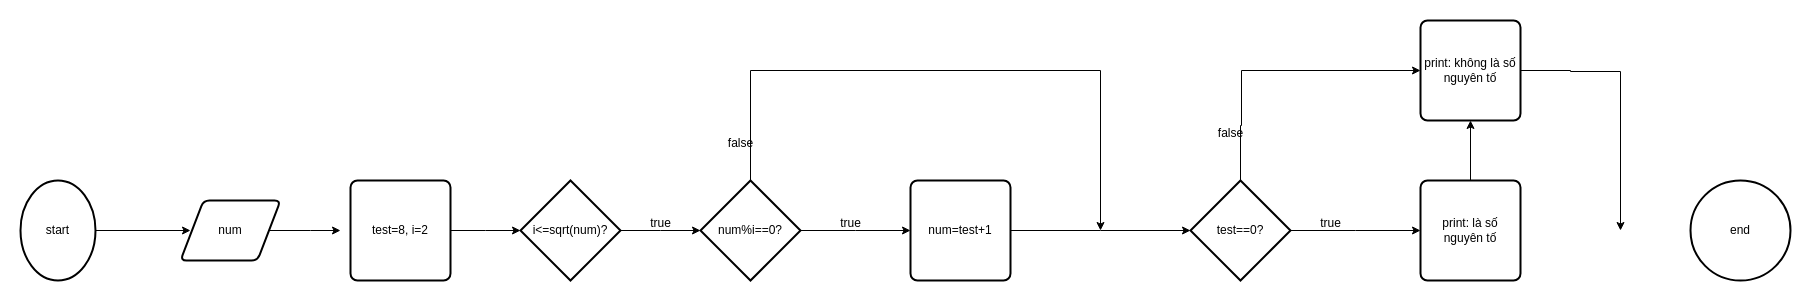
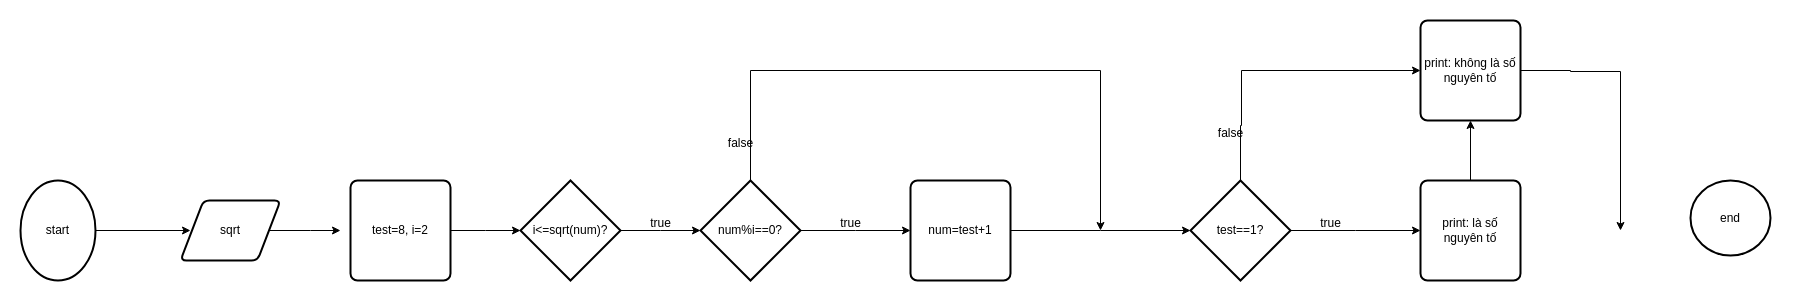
  <mxCell id="0" />
  <mxCell id="1" parent="0" />
  <mxCell id="2" style="edgeStyle=orthogonalEdgeStyle;rounded=0;orthogonalLoop=1;jettySize=auto;html=1;" parent="1" source="3" edge="1"><mxGeometry relative="1" as="geometry"><mxPoint x="190" y="230" as="targetPoint" /></mxGeometry></mxCell>
  <mxCell id="3" value="start" style="strokeWidth=2;html=1;shape=mxgraph.flowchart.start_2;whiteSpace=wrap;" parent="1" vertex="1"><mxGeometry x="20" y="180" width="75" height="100" as="geometry" /></mxCell>
  <mxCell id="4" style="edgeStyle=orthogonalEdgeStyle;rounded=0;orthogonalLoop=1;jettySize=auto;html=1;" parent="1" source="5" edge="1"><mxGeometry relative="1" as="geometry"><mxPoint x="340" y="230" as="targetPoint" /></mxGeometry></mxCell>
- <mxCell id="5" value="num" style="shape=parallelogram;html=1;strokeWidth=2;perimeter=parallelogramPerimeter;whiteSpace=wrap;rounded=1;arcSize=12;size=0.23;" parent="1" vertex="1"><mxGeometry x="180" y="200" width="100" height="60" as="geometry" /></mxCell>
+ <mxCell id="5" value="sqrt" style="shape=parallelogram;html=1;strokeWidth=2;perimeter=parallelogramPerimeter;whiteSpace=wrap;rounded=1;arcSize=12;size=0.23;" parent="1" vertex="1"><mxGeometry x="180" y="200" width="100" height="60" as="geometry" /></mxCell>
  <mxCell id="6" style="edgeStyle=orthogonalEdgeStyle;rounded=0;orthogonalLoop=1;jettySize=auto;html=1;" parent="1" source="7" edge="1"><mxGeometry relative="1" as="geometry"><mxPoint x="520" y="230" as="targetPoint" /></mxGeometry></mxCell>
  <mxCell id="7" value="test=8, i=2" style="rounded=1;whiteSpace=wrap;html=1;absoluteArcSize=1;arcSize=14;strokeWidth=2;" parent="1" vertex="1"><mxGeometry x="350" y="180" width="100" height="100" as="geometry" /></mxCell>
  <mxCell id="8" style="edgeStyle=orthogonalEdgeStyle;rounded=0;orthogonalLoop=1;jettySize=auto;html=1;exitX=1;exitY=0.5;exitDx=0;exitDy=0;exitPerimeter=0;" parent="1" source="9" edge="1"><mxGeometry relative="1" as="geometry"><mxPoint x="700" y="230" as="targetPoint" /><mxPoint x="598.5" y="230" as="sourcePoint" /><Array as="points" /></mxGeometry></mxCell>
  <mxCell id="9" value="i&amp;lt;=sqrt(num)?" style="strokeWidth=2;html=1;shape=mxgraph.flowchart.decision;whiteSpace=wrap;" parent="1" vertex="1"><mxGeometry x="520" y="180" width="100" height="100" as="geometry" /></mxCell>
  <mxCell id="10" style="edgeStyle=orthogonalEdgeStyle;rounded=0;orthogonalLoop=1;jettySize=auto;html=1;" parent="1" source="12" edge="1"><mxGeometry relative="1" as="geometry"><mxPoint x="910" y="230" as="targetPoint" /></mxGeometry></mxCell>
  <mxCell id="11" style="edgeStyle=orthogonalEdgeStyle;rounded=0;orthogonalLoop=1;jettySize=auto;html=1;" parent="1" source="12" edge="1"><mxGeometry relative="1" as="geometry"><mxPoint x="1100" y="230" as="targetPoint" /><Array as="points"><mxPoint x="750" y="70" /></Array></mxGeometry></mxCell>
  <mxCell id="12" value="num%i==0?" style="strokeWidth=2;html=1;shape=mxgraph.flowchart.decision;whiteSpace=wrap;" parent="1" vertex="1"><mxGeometry x="700" y="180" width="100" height="100" as="geometry" /></mxCell>
  <mxCell id="13" value="true" style="text;html=1;align=center;verticalAlign=middle;resizable=0;points=[];autosize=1;strokeColor=none;fillColor=none;" parent="1" vertex="1"><mxGeometry x="640" y="208" width="40" height="30" as="geometry" /></mxCell>
  <mxCell id="14" value="true" style="text;html=1;align=center;verticalAlign=middle;resizable=0;points=[];autosize=1;strokeColor=none;fillColor=none;" parent="1" vertex="1"><mxGeometry x="830" y="208" width="40" height="30" as="geometry" /></mxCell>
  <mxCell id="15" style="edgeStyle=orthogonalEdgeStyle;rounded=0;orthogonalLoop=1;jettySize=auto;html=1;" parent="1" source="16" edge="1"><mxGeometry relative="1" as="geometry"><mxPoint x="1190" y="230" as="targetPoint" /></mxGeometry></mxCell>
  <mxCell id="16" value="num=test+1" style="rounded=1;whiteSpace=wrap;html=1;absoluteArcSize=1;arcSize=14;strokeWidth=2;" parent="1" vertex="1"><mxGeometry x="910" y="180" width="100" height="100" as="geometry" /></mxCell>
  <mxCell id="17" value="false" style="text;html=1;align=center;verticalAlign=middle;resizable=0;points=[];autosize=1;strokeColor=none;fillColor=none;" parent="1" vertex="1"><mxGeometry x="715" y="128" width="50" height="30" as="geometry" /></mxCell>
  <mxCell id="18" style="edgeStyle=orthogonalEdgeStyle;rounded=0;orthogonalLoop=1;jettySize=auto;html=1;" parent="1" source="20" edge="1"><mxGeometry relative="1" as="geometry"><mxPoint x="1420" y="70" as="targetPoint" /><Array as="points"><mxPoint x="1240" y="125" /><mxPoint x="1241" y="125" /></Array></mxGeometry></mxCell>
  <mxCell id="19" style="edgeStyle=orthogonalEdgeStyle;rounded=0;orthogonalLoop=1;jettySize=auto;html=1;" parent="1" source="20" edge="1"><mxGeometry relative="1" as="geometry"><mxPoint x="1420" y="230" as="targetPoint" /></mxGeometry></mxCell>
- <mxCell id="20" value="test==0?" style="strokeWidth=2;html=1;shape=mxgraph.flowchart.decision;whiteSpace=wrap;" parent="1" vertex="1"><mxGeometry x="1190" y="180" width="100" height="100" as="geometry" /></mxCell>
+ <mxCell id="20" value="test==1?" style="strokeWidth=2;html=1;shape=mxgraph.flowchart.decision;whiteSpace=wrap;" parent="1" vertex="1"><mxGeometry x="1190" y="180" width="100" height="100" as="geometry" /></mxCell>
  <mxCell id="21" value="true" style="text;html=1;align=center;verticalAlign=middle;resizable=0;points=[];autosize=1;strokeColor=none;fillColor=none;" parent="1" vertex="1"><mxGeometry x="1310" y="208" width="40" height="30" as="geometry" /></mxCell>
  <mxCell id="22" style="edgeStyle=orthogonalEdgeStyle;rounded=0;orthogonalLoop=1;jettySize=auto;html=1;" parent="1" source="23" target="25" edge="1"><mxGeometry relative="1" as="geometry"><mxPoint x="1680" y="230" as="targetPoint" /></mxGeometry></mxCell>
  <mxCell id="23" value="print: là số nguyên tố" style="rounded=1;whiteSpace=wrap;html=1;absoluteArcSize=1;arcSize=14;strokeWidth=2;" parent="1" vertex="1"><mxGeometry x="1420" y="180" width="100" height="100" as="geometry" /></mxCell>
  <mxCell id="24" style="edgeStyle=orthogonalEdgeStyle;rounded=0;orthogonalLoop=1;jettySize=auto;html=1;" parent="1" source="25" edge="1"><mxGeometry relative="1" as="geometry"><mxPoint x="1620" y="230" as="targetPoint" /><Array as="points"><mxPoint x="1570" y="70" /><mxPoint x="1570" y="71" /></Array></mxGeometry></mxCell>
  <mxCell id="25" value="print: không là số nguyên tố" style="rounded=1;whiteSpace=wrap;html=1;absoluteArcSize=1;arcSize=14;strokeWidth=2;" parent="1" vertex="1"><mxGeometry x="1420" y="20" width="100" height="100" as="geometry" /></mxCell>
- <mxCell id="26" value="end" style="strokeWidth=2;html=1;shape=mxgraph.flowchart.start_2;whiteSpace=wrap;" parent="1" vertex="1"><mxGeometry x="1690" y="180" width="100" height="100" as="geometry" /></mxCell>
+ <mxCell id="26" value="end" style="strokeWidth=2;html=1;shape=mxgraph.flowchart.start_2;whiteSpace=wrap;" parent="1" vertex="1"><mxGeometry x="1690" y="180" width="80" height="75" as="geometry" /></mxCell>
  <mxCell id="27" value="false" style="text;html=1;align=center;verticalAlign=middle;resizable=0;points=[];autosize=1;strokeColor=none;fillColor=none;" parent="1" vertex="1"><mxGeometry x="1205" y="118" width="50" height="30" as="geometry" /></mxCell>
